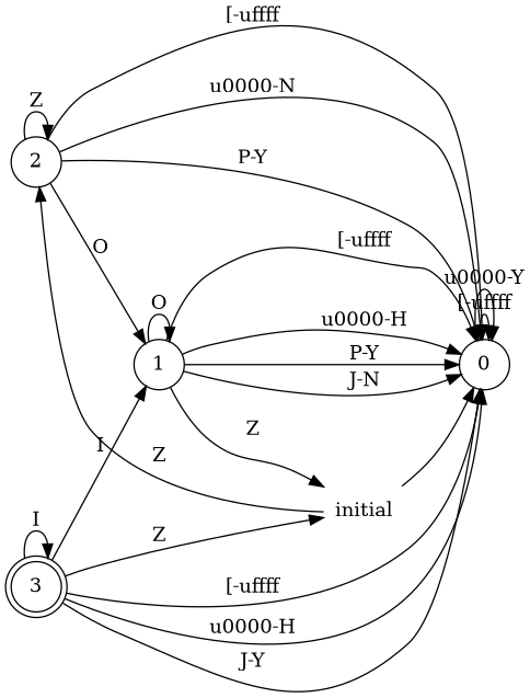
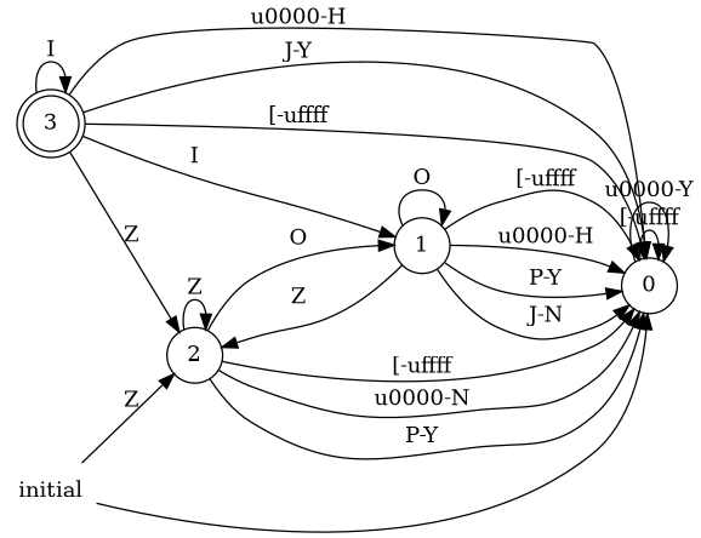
  digraph {
    rankdir=LR
    node [shape=circle]
    0
    2
    1
    initial [shape=plaintext]
    3 [shape=doublecircle]
    0 -> 0 [label="[-\uffff"]
    0 -> 0 [label="\u0000-Y"]
    2 -> 0 [label="[-\uffff"]
    2 -> 0 [label="\u0000-N"]
    2 -> 0 [label="P-Y"]
    2 -> 2 [label=Z]
    2 -> 1 [label=O]
    1 -> 0 [label="[-\uffff"]
    1 -> 0 [label="\u0000-H"]
    1 -> 0 [label="P-Y"]
    1 -> 0 [label="J-N"]
-   1 -> initial [label=Z]
+   1 -> 2 [label=Z]
    1 -> 1 [label=O]
    initial -> 0
    initial -> 2 [label=Z]
    3 -> 0 [label="[-\uffff"]
    3 -> 0 [label="\u0000-H"]
    3 -> 0 [label="J-Y"]
-   3 -> initial [label=Z]
+   3 -> 2 [label=Z]
    3 -> 1 [label=I]
    3 -> 3 [label=I]
  }
